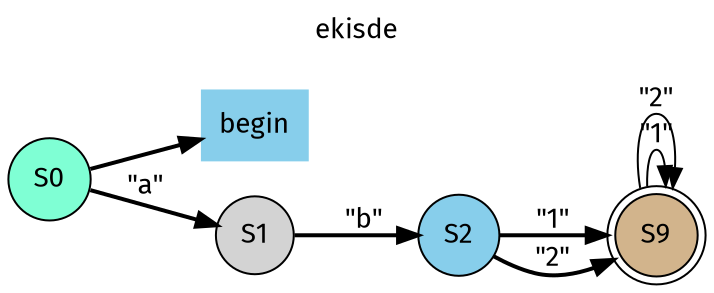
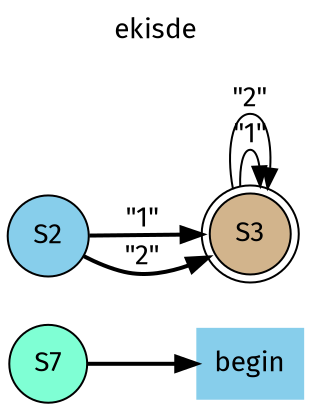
  digraph {
    fontname="Fira Sans"
    label=ekisde
    labelloc=t
    rankdir=LR
    node [fillcolor=skyblue fontname="Fira Sans" shape=circle style=filled]
    edge [fontname="Fira Sans" style=bold]
    begin [shape=none]
-   S0 [fillcolor=aquamarine]
-   S1 [fillcolor=lightgrey]
+   S0 [fillcolor=aquamarine label=S7]
    S2
-   S3 [fillcolor=tan shape=doublecircle label=S9]
+   S3 [fillcolor=tan shape=doublecircle]
    S0 -> begin
-   S0 -> S1 [label="\"a\""]
-   S1 -> S2 [label="\"b\""]
    S2 -> S3 [label="\"1\""]
    S2 -> S3 [label="\"2\""]
    S3 -> S3 [label="\"1\"" style=solid]
    S3 -> S3 [label="\"2\"" style=solid]
  }
